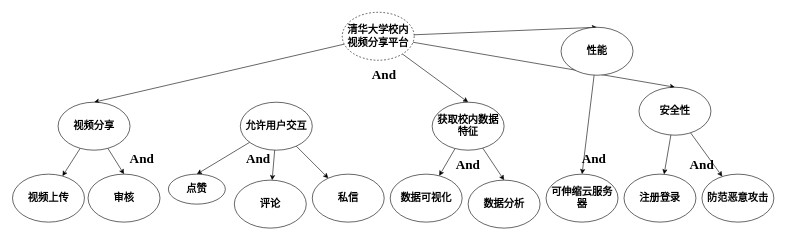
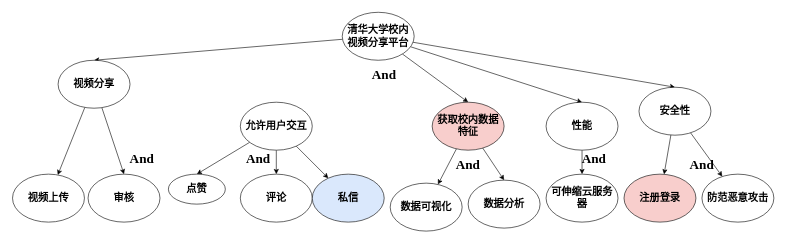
  <mxCell id="0" />
  <mxCell id="1" parent="0" />
  <mxCell id="2" style="shape=connector;rounded=0;orthogonalLoop=1;jettySize=auto;html=1;entryX=0.5;entryY=0;entryDx=0;entryDy=0;labelBackgroundColor=default;strokeColor=default;align=center;verticalAlign=middle;fontFamily=Helvetica;fontSize=11;fontColor=default;endArrow=classic;" parent="1" source="6" target="16" edge="1"><mxGeometry relative="1" as="geometry" /></mxCell>
  <mxCell id="3" style="shape=connector;rounded=0;orthogonalLoop=1;jettySize=auto;html=1;entryX=0.5;entryY=0;entryDx=0;entryDy=0;labelBackgroundColor=default;strokeColor=default;align=center;verticalAlign=middle;fontFamily=Helvetica;fontSize=11;fontColor=default;endArrow=classic;" parent="1" source="6" target="9" edge="1"><mxGeometry relative="1" as="geometry" /></mxCell>
  <mxCell id="4" style="shape=connector;rounded=0;orthogonalLoop=1;jettySize=auto;html=1;entryX=0.5;entryY=0;entryDx=0;entryDy=0;labelBackgroundColor=default;strokeColor=default;align=center;verticalAlign=middle;fontFamily=Helvetica;fontSize=11;fontColor=default;endArrow=classic;" parent="1" source="6" target="18" edge="1"><mxGeometry relative="1" as="geometry" /></mxCell>
  <mxCell id="5" style="shape=connector;rounded=0;orthogonalLoop=1;jettySize=auto;html=1;entryX=0.5;entryY=0;entryDx=0;entryDy=0;labelBackgroundColor=default;strokeColor=default;align=center;verticalAlign=middle;fontFamily=Helvetica;fontSize=11;fontColor=default;endArrow=classic;" parent="1" source="6" target="21" edge="1"><mxGeometry relative="1" as="geometry" /></mxCell>
- <mxCell id="6" value="清华大学校内视频分享平台" style="ellipse;whiteSpace=wrap;html=1;fontFamily=宋体;fontStyle=1;fontSize=17;dashed=1;" parent="1" vertex="1"><mxGeometry x="570" y="20" width="120" height="80" as="geometry" /></mxCell>
+ <mxCell id="6" value="清华大学校内视频分享平台" style="ellipse;whiteSpace=wrap;html=1;fontFamily=宋体;fontStyle=1;fontSize=17;" parent="1" vertex="1"><mxGeometry x="570" y="20" width="120" height="80" as="geometry" /></mxCell>
  <mxCell id="7" style="shape=connector;rounded=0;orthogonalLoop=1;jettySize=auto;html=1;labelBackgroundColor=default;strokeColor=default;align=center;verticalAlign=middle;fontFamily=Helvetica;fontSize=11;fontColor=default;endArrow=classic;" parent="1" source="9" target="22" edge="1"><mxGeometry relative="1" as="geometry" /></mxCell>
  <mxCell id="8" style="shape=connector;rounded=0;orthogonalLoop=1;jettySize=auto;html=1;entryX=0.5;entryY=0;entryDx=0;entryDy=0;labelBackgroundColor=default;strokeColor=default;align=center;verticalAlign=middle;fontFamily=Helvetica;fontSize=11;fontColor=default;endArrow=classic;" parent="1" source="9" target="23" edge="1"><mxGeometry relative="1" as="geometry" /></mxCell>
- <mxCell id="9" value="视频分享" style="ellipse;whiteSpace=wrap;html=1;fontFamily=宋体;fontStyle=1;fontSize=17;" parent="1" vertex="1"><mxGeometry x="96" y="170" width="120" height="80" as="geometry" /></mxCell>
+ <mxCell id="9" value="视频分享" style="ellipse;whiteSpace=wrap;html=1;fontFamily=宋体;fontStyle=1;fontSize=17;" parent="1" vertex="1"><mxGeometry x="96" y="100" width="120" height="80" as="geometry" /></mxCell>
  <mxCell id="10" style="shape=connector;rounded=0;orthogonalLoop=1;jettySize=auto;html=1;entryX=0.5;entryY=0;entryDx=0;entryDy=0;labelBackgroundColor=default;strokeColor=default;align=center;verticalAlign=middle;fontFamily=Helvetica;fontSize=11;fontColor=default;endArrow=classic;" parent="1" source="13" target="24" edge="1"><mxGeometry relative="1" as="geometry" /></mxCell>
  <mxCell id="11" style="shape=connector;rounded=0;orthogonalLoop=1;jettySize=auto;html=1;labelBackgroundColor=default;strokeColor=default;align=center;verticalAlign=middle;fontFamily=Helvetica;fontSize=11;fontColor=default;endArrow=classic;" parent="1" source="13" target="26" edge="1"><mxGeometry relative="1" as="geometry" /></mxCell>
  <mxCell id="12" value="" style="shape=connector;rounded=0;orthogonalLoop=1;jettySize=auto;html=1;labelBackgroundColor=default;strokeColor=default;align=center;verticalAlign=middle;fontFamily=Helvetica;fontSize=11;fontColor=default;endArrow=classic;" parent="1" source="13" target="25" edge="1"><mxGeometry relative="1" as="geometry" /></mxCell>
  <mxCell id="13" value="允许用户交互" style="ellipse;whiteSpace=wrap;html=1;fontFamily=宋体;fontStyle=1;fontSize=17;" parent="1" vertex="1"><mxGeometry x="400" y="170" width="120" height="80" as="geometry" /></mxCell>
  <mxCell id="14" style="shape=connector;rounded=0;orthogonalLoop=1;jettySize=auto;html=1;labelBackgroundColor=default;strokeColor=default;align=center;verticalAlign=middle;fontFamily=Helvetica;fontSize=11;fontColor=default;endArrow=classic;" parent="1" source="16" target="27" edge="1"><mxGeometry relative="1" as="geometry" /></mxCell>
  <mxCell id="15" style="shape=connector;rounded=0;orthogonalLoop=1;jettySize=auto;html=1;entryX=0.5;entryY=0;entryDx=0;entryDy=0;labelBackgroundColor=default;strokeColor=default;align=center;verticalAlign=middle;fontFamily=Helvetica;fontSize=11;fontColor=default;endArrow=classic;" parent="1" source="16" target="28" edge="1"><mxGeometry relative="1" as="geometry" /></mxCell>
- <mxCell id="16" value="获取校内数据特征" style="ellipse;whiteSpace=wrap;html=1;fontFamily=宋体;fontStyle=1;fontSize=17;" parent="1" vertex="1"><mxGeometry x="720" y="170" width="120" height="80" as="geometry" /></mxCell>
+ <mxCell id="16" value="获取校内数据特征" style="ellipse;whiteSpace=wrap;html=1;fontFamily=宋体;fontStyle=1;fontSize=17;fillColor=#f8cecc;" parent="1" vertex="1"><mxGeometry x="720" y="170" width="120" height="80" as="geometry" /></mxCell>
  <mxCell id="17" style="shape=connector;rounded=0;orthogonalLoop=1;jettySize=auto;html=1;entryX=0.5;entryY=0;entryDx=0;entryDy=0;labelBackgroundColor=default;strokeColor=default;align=center;verticalAlign=middle;fontFamily=Helvetica;fontSize=11;fontColor=default;endArrow=classic;" parent="1" source="18" target="29" edge="1"><mxGeometry relative="1" as="geometry" /></mxCell>
- <mxCell id="18" value="性能" style="ellipse;whiteSpace=wrap;html=1;fontFamily=宋体;fontStyle=1;fontSize=17;" parent="1" vertex="1"><mxGeometry x="935" y="45" width="120" height="80" as="geometry" /></mxCell>
+ <mxCell id="18" value="性能" style="ellipse;whiteSpace=wrap;html=1;fontFamily=宋体;fontStyle=1;fontSize=17;" parent="1" vertex="1"><mxGeometry x="910" y="170" width="120" height="80" as="geometry" /></mxCell>
  <mxCell id="19" style="shape=connector;rounded=0;orthogonalLoop=1;jettySize=auto;html=1;labelBackgroundColor=default;strokeColor=default;align=center;verticalAlign=middle;fontFamily=Helvetica;fontSize=11;fontColor=default;endArrow=classic;" parent="1" source="21" target="30" edge="1"><mxGeometry relative="1" as="geometry" /></mxCell>
  <mxCell id="20" style="shape=connector;rounded=0;orthogonalLoop=1;jettySize=auto;html=1;labelBackgroundColor=default;strokeColor=default;align=center;verticalAlign=middle;fontFamily=Helvetica;fontSize=11;fontColor=default;endArrow=classic;" parent="1" source="21" target="31" edge="1"><mxGeometry relative="1" as="geometry" /></mxCell>
  <mxCell id="21" value="安全性" style="ellipse;whiteSpace=wrap;html=1;fontFamily=宋体;fontStyle=1;fontSize=17;" parent="1" vertex="1"><mxGeometry x="1065" y="145" width="120" height="80" as="geometry" /></mxCell>
  <mxCell id="22" value="视频上传" style="ellipse;whiteSpace=wrap;html=1;fontFamily=宋体;fontStyle=1;fontSize=17;" parent="1" vertex="1"><mxGeometry x="20" y="290" width="120" height="80" as="geometry" /></mxCell>
  <mxCell id="23" value="审核" style="ellipse;whiteSpace=wrap;html=1;fontFamily=宋体;fontStyle=1;fontSize=17;" parent="1" vertex="1"><mxGeometry x="146" y="290" width="120" height="80" as="geometry" /></mxCell>
  <mxCell id="24" value="点赞" style="ellipse;whiteSpace=wrap;html=1;fontFamily=宋体;fontStyle=1;fontSize=17;" parent="1" vertex="1"><mxGeometry x="280" y="290" width="95" height="50" as="geometry" /></mxCell>
- <mxCell id="25" value="评论" style="ellipse;whiteSpace=wrap;html=1;fontFamily=宋体;fontStyle=1;fontSize=17;" parent="1" vertex="1"><mxGeometry x="390" y="300" width="120" height="80" as="geometry" /></mxCell>
- <mxCell id="26" value="私信" style="ellipse;whiteSpace=wrap;html=1;fontFamily=宋体;fontStyle=1;fontSize=17;" parent="1" vertex="1"><mxGeometry x="520" y="290" width="120" height="80" as="geometry" /></mxCell>
- <mxCell id="27" value="数据可视化" style="ellipse;whiteSpace=wrap;html=1;fontFamily=宋体;fontStyle=1;fontSize=17;" parent="1" vertex="1"><mxGeometry x="650" y="290" width="120" height="80" as="geometry" /></mxCell>
+ <mxCell id="25" value="评论" style="ellipse;whiteSpace=wrap;html=1;fontFamily=宋体;fontStyle=1;fontSize=17;" parent="1" vertex="1"><mxGeometry x="400" y="290" width="120" height="80" as="geometry" /></mxCell>
+ <mxCell id="26" value="私信" style="ellipse;whiteSpace=wrap;html=1;fontFamily=宋体;fontStyle=1;fontSize=17;fillColor=#dae8fc;" parent="1" vertex="1"><mxGeometry x="520" y="290" width="120" height="80" as="geometry" /></mxCell>
+ <mxCell id="27" value="数据可视化" style="ellipse;whiteSpace=wrap;html=1;fontFamily=宋体;fontStyle=1;fontSize=17;" parent="1" vertex="1"><mxGeometry x="650" y="305" width="120" height="80" as="geometry" /></mxCell>
  <mxCell id="28" value="数据分析" style="ellipse;whiteSpace=wrap;html=1;fontFamily=宋体;fontStyle=1;fontSize=17;" parent="1" vertex="1"><mxGeometry x="780" y="300" width="120" height="80" as="geometry" /></mxCell>
  <mxCell id="29" value="可伸缩云服务器" style="ellipse;whiteSpace=wrap;html=1;fontFamily=宋体;fontStyle=1;fontSize=17;" parent="1" vertex="1"><mxGeometry x="910" y="290" width="120" height="80" as="geometry" /></mxCell>
- <mxCell id="30" value="注册登录" style="ellipse;whiteSpace=wrap;html=1;fontFamily=宋体;fontStyle=1;fontSize=17;" parent="1" vertex="1"><mxGeometry x="1040" y="290" width="120" height="80" as="geometry" /></mxCell>
+ <mxCell id="30" value="注册登录" style="ellipse;whiteSpace=wrap;html=1;fontFamily=宋体;fontStyle=1;fontSize=17;fillColor=#f8cecc;" parent="1" vertex="1"><mxGeometry x="1040" y="290" width="120" height="80" as="geometry" /></mxCell>
  <mxCell id="31" value="防范恶意攻击" style="ellipse;whiteSpace=wrap;html=1;fontFamily=宋体;fontStyle=1;fontSize=17;" parent="1" vertex="1"><mxGeometry x="1170" y="290" width="120" height="80" as="geometry" /></mxCell>
  <mxCell id="32" value="And" style="text;html=1;strokeColor=none;fillColor=none;align=center;verticalAlign=middle;whiteSpace=wrap;rounded=0;fontSize=22;fontStyle=1;fontFamily=Times New Roman;" vertex="1" parent="1"><mxGeometry x="610" y="110" width="60" height="30" as="geometry" /></mxCell>
  <mxCell id="33" value="And" style="text;html=1;strokeColor=none;fillColor=none;align=center;verticalAlign=middle;whiteSpace=wrap;rounded=0;fontSize=22;fontStyle=1;fontFamily=Times New Roman;" vertex="1" parent="1"><mxGeometry x="206" y="250" width="60" height="30" as="geometry" /></mxCell>
  <mxCell id="34" value="And" style="text;html=1;strokeColor=none;fillColor=none;align=center;verticalAlign=middle;whiteSpace=wrap;rounded=0;fontSize=22;fontStyle=1;fontFamily=Times New Roman;" vertex="1" parent="1"><mxGeometry x="400" y="250" width="60" height="30" as="geometry" /></mxCell>
  <mxCell id="35" value="And" style="text;html=1;strokeColor=none;fillColor=none;align=center;verticalAlign=middle;whiteSpace=wrap;rounded=0;fontSize=22;fontStyle=1;fontFamily=Times New Roman;" vertex="1" parent="1"><mxGeometry x="750" y="260" width="60" height="30" as="geometry" /></mxCell>
  <mxCell id="36" value="And" style="text;html=1;strokeColor=none;fillColor=none;align=center;verticalAlign=middle;whiteSpace=wrap;rounded=0;fontSize=22;fontStyle=1;fontFamily=Times New Roman;" vertex="1" parent="1"><mxGeometry x="960" y="250" width="60" height="30" as="geometry" /></mxCell>
  <mxCell id="37" value="And" style="text;html=1;strokeColor=none;fillColor=none;align=center;verticalAlign=middle;whiteSpace=wrap;rounded=0;fontSize=22;fontStyle=1;fontFamily=Times New Roman;" vertex="1" parent="1"><mxGeometry x="1140" y="260" width="60" height="30" as="geometry" /></mxCell>
